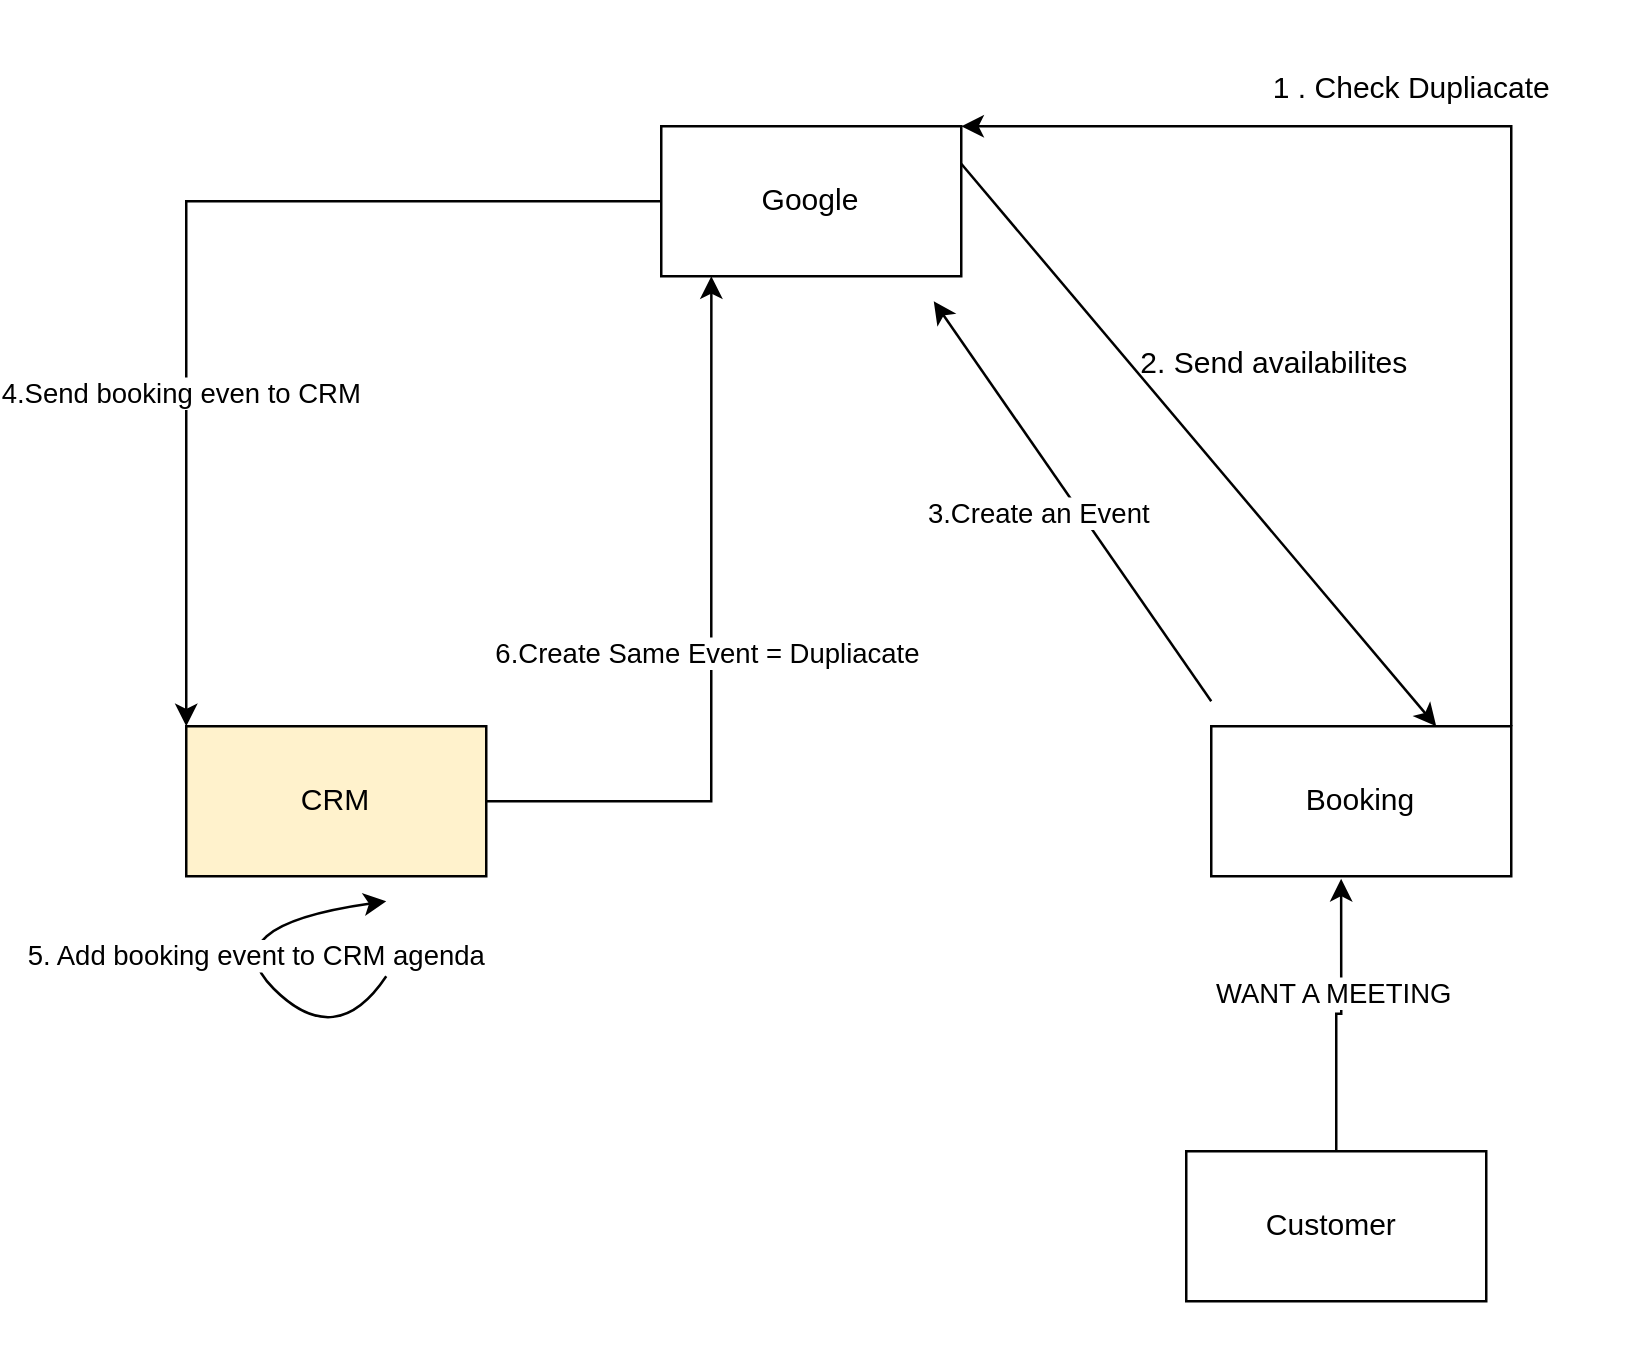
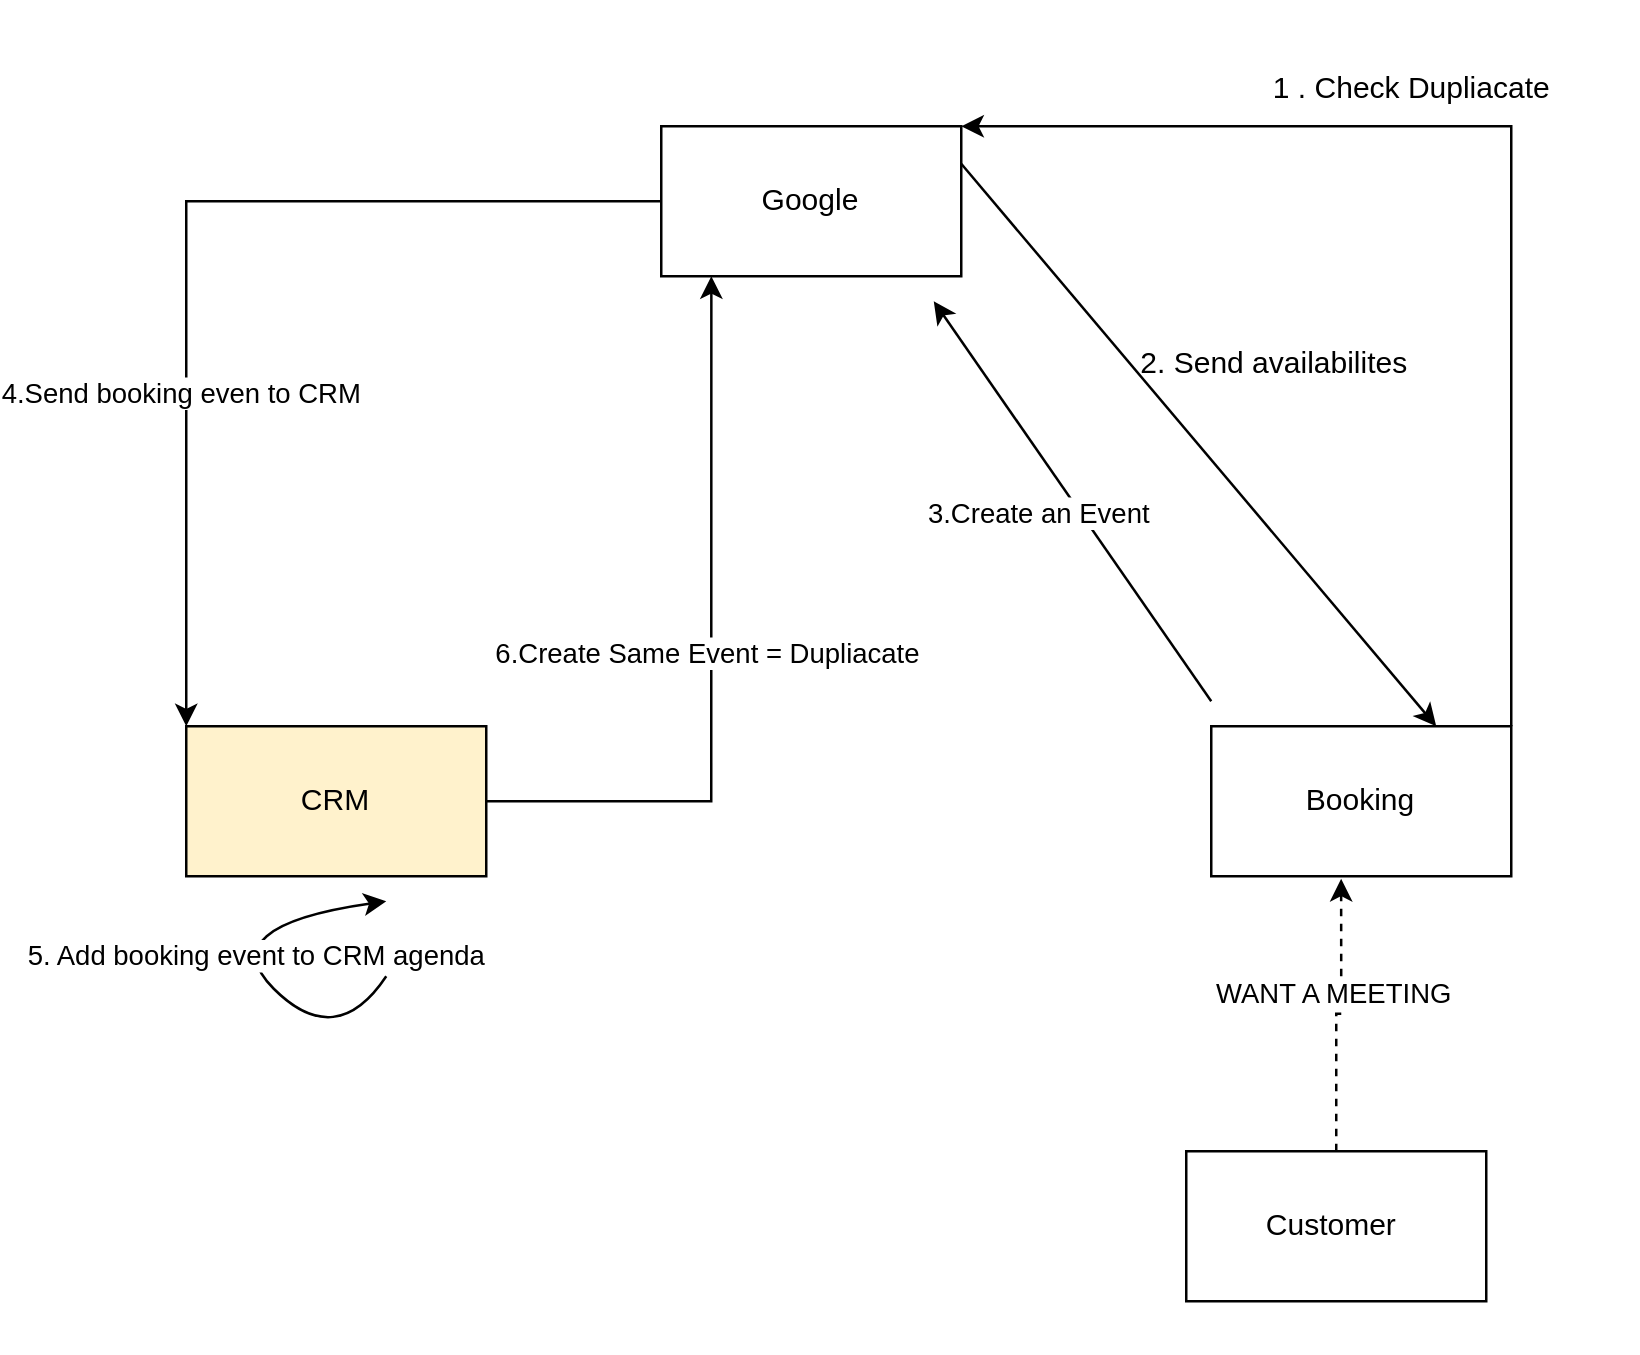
  <mxCell id="0" />
  <mxCell id="1" parent="0" />
  <mxCell id="2" value="CRM" style="rounded=0;whiteSpace=wrap;html=1;fillColor=#fff2cc;" vertex="1" parent="1"><mxGeometry x="20" y="290" width="120" height="60" as="geometry" /></mxCell>
  <mxCell id="3" style="edgeStyle=orthogonalEdgeStyle;rounded=0;orthogonalLoop=1;jettySize=auto;html=1;entryX=0;entryY=0;entryDx=0;entryDy=0;" edge="1" parent="1" source="5" target="2"><mxGeometry relative="1" as="geometry" /></mxCell>
  <mxCell id="4" value="4.Send booking even to CRM" style="edgeLabel;html=1;align=center;verticalAlign=middle;resizable=0;points=[];" vertex="1" connectable="0" parent="3"><mxGeometry x="0.33" y="-3" relative="1" as="geometry"><mxPoint as="offset" /></mxGeometry></mxCell>
  <mxCell id="5" value="Google" style="rounded=0;whiteSpace=wrap;html=1;" vertex="1" parent="1"><mxGeometry x="210" y="50" width="120" height="60" as="geometry" /></mxCell>
  <mxCell id="6" value="Booking" style="rounded=0;whiteSpace=wrap;html=1;" vertex="1" parent="1"><mxGeometry x="430" y="290" width="120" height="60" as="geometry" /></mxCell>
  <mxCell id="7" value="" style="endArrow=classic;html=1;rounded=0;exitX=1;exitY=0;exitDx=0;exitDy=0;entryX=1;entryY=0;entryDx=0;entryDy=0;" edge="1" parent="1" source="6" target="5"><mxGeometry width="50" height="50" relative="1" as="geometry"><mxPoint x="530" y="270" as="sourcePoint" /><mxPoint x="370" y="90" as="targetPoint" /><Array as="points"><mxPoint x="550" y="50" /></Array></mxGeometry></mxCell>
  <mxCell id="8" value="" style="endArrow=classic;html=1;rounded=0;exitX=1;exitY=0.25;exitDx=0;exitDy=0;entryX=0.75;entryY=0;entryDx=0;entryDy=0;" edge="1" parent="1" source="5" target="6"><mxGeometry width="50" height="50" relative="1" as="geometry"><mxPoint x="340" y="110" as="sourcePoint" /><mxPoint x="480" y="280" as="targetPoint" /></mxGeometry></mxCell>
  <mxCell id="9" value="1 . Check Dupliacate" style="text;html=1;align=center;verticalAlign=middle;resizable=0;points=[];autosize=1;strokeColor=none;fillColor=none;" vertex="1" parent="1"><mxGeometry x="440" y="20" width="140" height="30" as="geometry" /></mxCell>
  <mxCell id="10" value="2. Send availabilites" style="text;html=1;align=center;verticalAlign=middle;resizable=0;points=[];autosize=1;strokeColor=none;fillColor=none;" vertex="1" parent="1"><mxGeometry x="390" y="130" width="130" height="30" as="geometry" /></mxCell>
  <mxCell id="11" value="" style="endArrow=classic;html=1;rounded=0;" edge="1" parent="1"><mxGeometry width="50" height="50" relative="1" as="geometry"><mxPoint x="430" y="280" as="sourcePoint" /><mxPoint x="319" y="120" as="targetPoint" /></mxGeometry></mxCell>
  <mxCell id="12" value="3.Create an Event" style="edgeLabel;html=1;align=center;verticalAlign=middle;resizable=0;points=[];" vertex="1" connectable="0" parent="11"><mxGeometry x="0.442" y="-4" relative="1" as="geometry"><mxPoint x="7" y="42" as="offset" /></mxGeometry></mxCell>
  <mxCell id="13" value="" style="curved=1;endArrow=classic;html=1;rounded=0;" edge="1" parent="1"><mxGeometry width="50" height="50" relative="1" as="geometry"><mxPoint x="100" y="390" as="sourcePoint" /><mxPoint x="100" y="360" as="targetPoint" /><Array as="points"><mxPoint x="80" y="420" /><mxPoint x="30" y="370" /></Array></mxGeometry></mxCell>
  <mxCell id="14" value="5. Add booking event to CRM agenda" style="edgeLabel;html=1;align=center;verticalAlign=middle;resizable=0;points=[];" vertex="1" connectable="0" parent="13"><mxGeometry x="-0.036" y="-4" relative="1" as="geometry"><mxPoint as="offset" /></mxGeometry></mxCell>
  <mxCell id="15" style="edgeStyle=orthogonalEdgeStyle;rounded=0;orthogonalLoop=1;jettySize=auto;html=1;entryX=0.167;entryY=1;entryDx=0;entryDy=0;entryPerimeter=0;" edge="1" parent="1" source="2" target="5"><mxGeometry relative="1" as="geometry" /></mxCell>
  <mxCell id="16" value="6.Create Same Event = Dupliacate&amp;nbsp;" style="edgeLabel;html=1;align=center;verticalAlign=middle;resizable=0;points=[];" vertex="1" connectable="0" parent="15"><mxGeometry x="-0.007" y="1" relative="1" as="geometry"><mxPoint as="offset" /></mxGeometry></mxCell>
  <mxCell id="17" value="Customer&amp;nbsp;" style="rounded=0;whiteSpace=wrap;html=1;" vertex="1" parent="1"><mxGeometry x="420" y="460" width="120" height="60" as="geometry" /></mxCell>
- <mxCell id="18" style="edgeStyle=orthogonalEdgeStyle;rounded=0;orthogonalLoop=1;jettySize=auto;html=1;entryX=0.433;entryY=1.017;entryDx=0;entryDy=0;entryPerimeter=0;" edge="1" parent="1" source="17" target="6"><mxGeometry relative="1" as="geometry" /></mxCell>
+ <mxCell id="18" style="edgeStyle=orthogonalEdgeStyle;rounded=0;orthogonalLoop=1;jettySize=auto;html=1;entryX=0.433;entryY=1.017;entryDx=0;entryDy=0;entryPerimeter=0;dashed=1;" edge="1" parent="1" source="17" target="6"><mxGeometry relative="1" as="geometry" /></mxCell>
  <mxCell id="19" value="WANT A MEETING" style="edgeLabel;html=1;align=center;verticalAlign=middle;resizable=0;points=[];" vertex="1" connectable="0" parent="18"><mxGeometry x="0.189" y="3" relative="1" as="geometry"><mxPoint as="offset" /></mxGeometry></mxCell>
